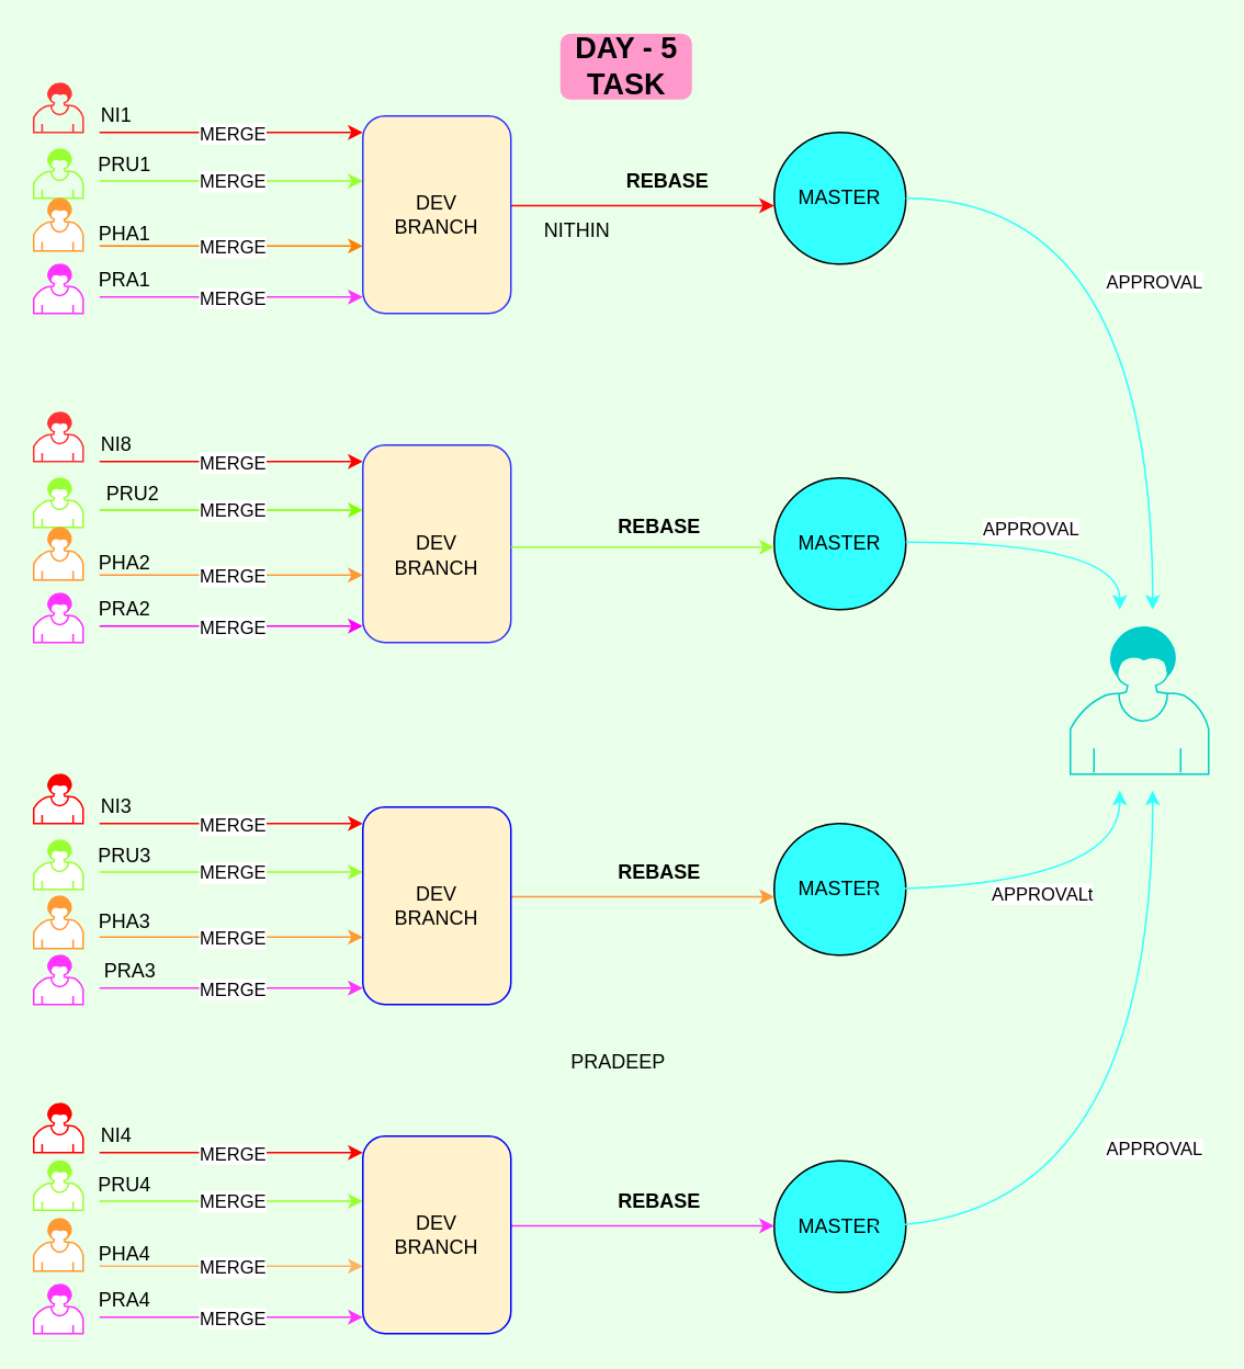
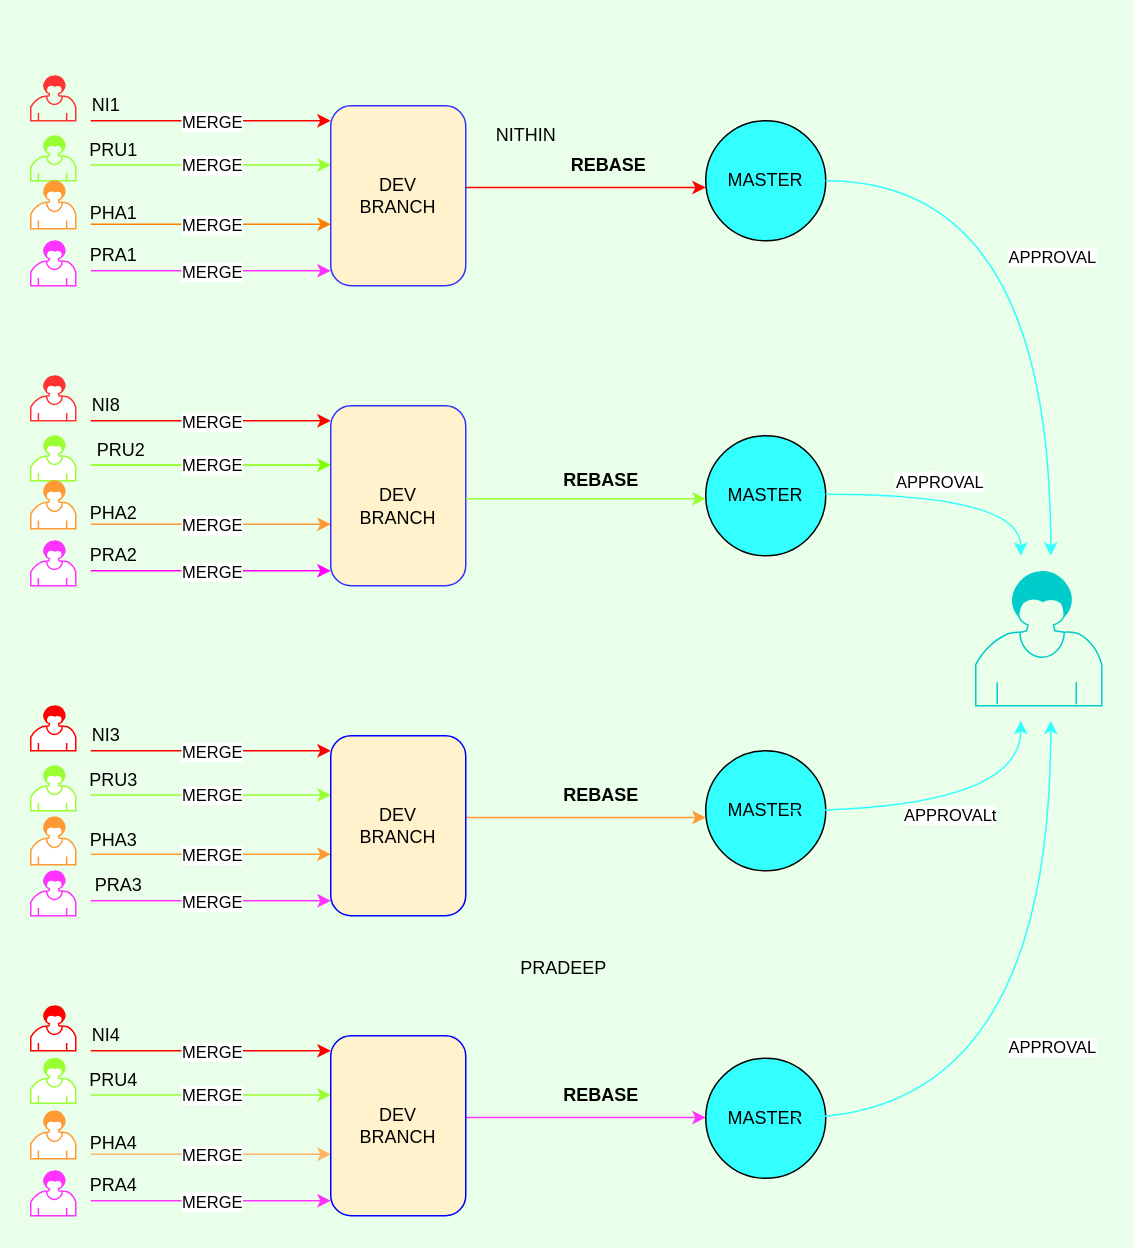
  <mxCell id="0" />
  <mxCell id="1" parent="0" />
- <mxCell id="2" value="NITHIN" style="text;html=1;align=center;verticalAlign=middle;resizable=0;points=[];autosize=1;rounded=1;" parent="1" vertex="1"><mxGeometry x="320" y="130" width="60" height="20" as="geometry" /></mxCell>
+ <mxCell id="2" value="NITHIN" style="text;html=1;align=center;verticalAlign=middle;resizable=0;points=[];autosize=1;rounded=1;" parent="1" vertex="1"><mxGeometry x="320" y="80" width="60" height="20" as="geometry" /></mxCell>
  <mxCell id="3" value="" style="shape=mxgraph.bpmn.user_task;html=1;outlineConnect=0;fillColor=none;strokeColor=#FF3333;rounded=1;" parent="1" vertex="1"><mxGeometry x="20" y="50" width="30" height="30" as="geometry" /></mxCell>
  <mxCell id="4" value="" style="shape=mxgraph.bpmn.user_task;html=1;outlineConnect=0;fillColor=none;strokeColor=#99FF33;rounded=1;" parent="1" vertex="1"><mxGeometry x="20" y="90" width="30" height="30" as="geometry" /></mxCell>
  <mxCell id="5" value="" style="shape=mxgraph.bpmn.user_task;html=1;outlineConnect=0;strokeColor=#FF9933;rounded=1;" parent="1" vertex="1"><mxGeometry x="20" y="120" width="30" height="32" as="geometry" /></mxCell>
  <mxCell id="6" value="" style="shape=mxgraph.bpmn.user_task;html=1;outlineConnect=0;strokeColor=#FF33FF;rounded=1;" parent="1" vertex="1"><mxGeometry x="20" y="160" width="30" height="30" as="geometry" /></mxCell>
  <mxCell id="7" value="MASTER" style="ellipse;whiteSpace=wrap;html=1;aspect=fixed;fillColor=#33FFFF;rounded=1;" parent="1" vertex="1"><mxGeometry x="470" y="80" width="80" height="80" as="geometry" /></mxCell>
  <mxCell id="8" value="" style="endArrow=classic;html=1;strokeColor=#FF0000;curved=1;" parent="1" edge="1"><mxGeometry relative="1" as="geometry"><mxPoint x="310" y="124.5" as="sourcePoint" /><mxPoint x="470" y="124.5" as="targetPoint" /></mxGeometry></mxCell>
  <mxCell id="9" value="" style="endArrow=classic;html=1;strokeColor=#FF0000;curved=1;" parent="1" edge="1"><mxGeometry relative="1" as="geometry"><mxPoint x="60" y="80" as="sourcePoint" /><mxPoint x="220" y="80" as="targetPoint" /></mxGeometry></mxCell>
  <mxCell id="10" value="MERGE" style="edgeLabel;resizable=0;html=1;align=center;verticalAlign=middle;rounded=1;" parent="9" connectable="0" vertex="1"><mxGeometry relative="1" as="geometry" /></mxCell>
  <mxCell id="11" value="" style="endArrow=classic;html=1;strokeColor=#99FF33;curved=1;" parent="1" edge="1"><mxGeometry relative="1" as="geometry"><mxPoint x="60" y="109.5" as="sourcePoint" /><mxPoint x="220" y="109.5" as="targetPoint" /></mxGeometry></mxCell>
  <mxCell id="12" value="MERGE" style="edgeLabel;resizable=0;html=1;align=center;verticalAlign=middle;rounded=1;" parent="11" connectable="0" vertex="1"><mxGeometry relative="1" as="geometry" /></mxCell>
  <mxCell id="13" value="" style="endArrow=classic;html=1;strokeColor=#FF8000;curved=1;" parent="1" edge="1"><mxGeometry relative="1" as="geometry"><mxPoint x="60" y="149" as="sourcePoint" /><mxPoint x="220" y="149" as="targetPoint" /></mxGeometry></mxCell>
  <mxCell id="14" value="MERGE" style="edgeLabel;resizable=0;html=1;align=center;verticalAlign=middle;rounded=1;" parent="13" connectable="0" vertex="1"><mxGeometry relative="1" as="geometry" /></mxCell>
  <mxCell id="15" value="" style="endArrow=classic;html=1;strokeColor=#FF33FF;curved=1;" parent="1" edge="1"><mxGeometry relative="1" as="geometry"><mxPoint x="60" y="180" as="sourcePoint" /><mxPoint x="220" y="180" as="targetPoint" /></mxGeometry></mxCell>
  <mxCell id="16" value="MERGE" style="edgeLabel;resizable=0;html=1;align=center;verticalAlign=middle;rounded=1;" parent="15" connectable="0" vertex="1"><mxGeometry relative="1" as="geometry" /></mxCell>
  <mxCell id="17" value="DEV&lt;br&gt;BRANCH" style="whiteSpace=wrap;html=1;strokeColor=#3333FF;fillColor=#FFF2CC;rounded=1;" parent="1" vertex="1"><mxGeometry x="220" y="70" width="90" height="120" as="geometry" /></mxCell>
  <mxCell id="18" value="PHA1" style="text;html=1;align=center;verticalAlign=middle;resizable=0;points=[];autosize=1;rounded=1;" parent="1" vertex="1"><mxGeometry x="50" y="132" width="50" height="20" as="geometry" /></mxCell>
  <mxCell id="19" value="PRA1" style="text;html=1;align=center;verticalAlign=middle;resizable=0;points=[];autosize=1;rounded=1;" parent="1" vertex="1"><mxGeometry x="50" y="160" width="50" height="20" as="geometry" /></mxCell>
  <mxCell id="20" value="NI1" style="text;html=1;align=center;verticalAlign=middle;resizable=0;points=[];autosize=1;rounded=1;" parent="1" vertex="1"><mxGeometry x="55" y="60" width="30" height="20" as="geometry" /></mxCell>
  <mxCell id="21" value="" style="shape=mxgraph.bpmn.user_task;html=1;outlineConnect=0;strokeColor=#FF3333;rounded=1;" parent="1" vertex="1"><mxGeometry x="20" y="250" width="30" height="30" as="geometry" /></mxCell>
  <mxCell id="22" value="" style="shape=mxgraph.bpmn.user_task;html=1;outlineConnect=0;strokeColor=#99FF33;rounded=1;" parent="1" vertex="1"><mxGeometry x="20" y="290" width="30" height="30" as="geometry" /></mxCell>
  <mxCell id="23" value="" style="shape=mxgraph.bpmn.user_task;html=1;outlineConnect=0;strokeColor=#FF9933;rounded=1;" parent="1" vertex="1"><mxGeometry x="20" y="320" width="30" height="32" as="geometry" /></mxCell>
  <mxCell id="24" value="" style="shape=mxgraph.bpmn.user_task;html=1;outlineConnect=0;strokeColor=#FF33FF;rounded=1;" parent="1" vertex="1"><mxGeometry x="20" y="360" width="30" height="30" as="geometry" /></mxCell>
  <mxCell id="25" value="MASTER" style="ellipse;whiteSpace=wrap;html=1;aspect=fixed;fillColor=#33FFFF;rounded=1;" parent="1" vertex="1"><mxGeometry x="470" y="290" width="80" height="80" as="geometry" /></mxCell>
  <mxCell id="26" value="" style="endArrow=classic;html=1;strokeColor=#FF0000;curved=1;" parent="1" edge="1"><mxGeometry relative="1" as="geometry"><mxPoint x="60" y="280" as="sourcePoint" /><mxPoint x="220" y="280" as="targetPoint" /></mxGeometry></mxCell>
  <mxCell id="27" value="MERGE" style="edgeLabel;resizable=0;html=1;align=center;verticalAlign=middle;rounded=1;" parent="26" connectable="0" vertex="1"><mxGeometry relative="1" as="geometry" /></mxCell>
  <mxCell id="28" value="" style="endArrow=classic;html=1;strokeColor=#80FF00;curved=1;" parent="1" edge="1"><mxGeometry relative="1" as="geometry"><mxPoint x="60" y="309.5" as="sourcePoint" /><mxPoint x="220" y="309.5" as="targetPoint" /></mxGeometry></mxCell>
  <mxCell id="29" value="MERGE" style="edgeLabel;resizable=0;html=1;align=center;verticalAlign=middle;rounded=1;" parent="28" connectable="0" vertex="1"><mxGeometry relative="1" as="geometry" /></mxCell>
  <mxCell id="30" value="" style="endArrow=classic;html=1;strokeColor=#FF9933;curved=1;" parent="1" edge="1"><mxGeometry relative="1" as="geometry"><mxPoint x="60" y="349" as="sourcePoint" /><mxPoint x="220" y="349" as="targetPoint" /></mxGeometry></mxCell>
  <mxCell id="31" value="MERGE" style="edgeLabel;resizable=0;html=1;align=center;verticalAlign=middle;rounded=1;" parent="30" connectable="0" vertex="1"><mxGeometry relative="1" as="geometry" /></mxCell>
  <mxCell id="32" value="" style="endArrow=classic;html=1;strokeColor=#FF00FF;curved=1;" parent="1" edge="1"><mxGeometry relative="1" as="geometry"><mxPoint x="60" y="380" as="sourcePoint" /><mxPoint x="220" y="380" as="targetPoint" /></mxGeometry></mxCell>
  <mxCell id="33" value="MERGE" style="edgeLabel;resizable=0;html=1;align=center;verticalAlign=middle;rounded=1;" parent="32" connectable="0" vertex="1"><mxGeometry relative="1" as="geometry" /></mxCell>
  <mxCell id="34" value="&lt;br&gt;DEV&lt;br&gt;BRANCH" style="whiteSpace=wrap;html=1;strokeColor=#3333FF;fillColor=#FFF2CC;rounded=1;" parent="1" vertex="1"><mxGeometry x="220" y="270" width="90" height="120" as="geometry" /></mxCell>
  <mxCell id="35" value="PHA2" style="text;html=1;align=center;verticalAlign=middle;resizable=0;points=[];autosize=1;rounded=1;" parent="1" vertex="1"><mxGeometry x="50" y="332" width="50" height="20" as="geometry" /></mxCell>
  <mxCell id="36" value="PRA2" style="text;html=1;align=center;verticalAlign=middle;resizable=0;points=[];autosize=1;rounded=1;" parent="1" vertex="1"><mxGeometry x="50" y="360" width="50" height="20" as="geometry" /></mxCell>
  <mxCell id="37" value="NI8" style="text;html=1;align=center;verticalAlign=middle;resizable=0;points=[];autosize=1;rounded=1;" parent="1" vertex="1"><mxGeometry x="55" y="260" width="30" height="20" as="geometry" /></mxCell>
  <mxCell id="38" value="" style="shape=mxgraph.bpmn.user_task;html=1;outlineConnect=0;strokeColor=#FF0000;rounded=1;" parent="1" vertex="1"><mxGeometry x="20" y="470" width="30" height="30" as="geometry" /></mxCell>
  <mxCell id="39" value="" style="shape=mxgraph.bpmn.user_task;html=1;outlineConnect=0;strokeColor=#99FF33;rounded=1;" parent="1" vertex="1"><mxGeometry x="20" y="510" width="30" height="30" as="geometry" /></mxCell>
  <mxCell id="40" value="" style="shape=mxgraph.bpmn.user_task;html=1;outlineConnect=0;strokeColor=#FF9933;rounded=1;" parent="1" vertex="1"><mxGeometry x="20" y="544" width="30" height="32" as="geometry" /></mxCell>
  <mxCell id="41" value="" style="shape=mxgraph.bpmn.user_task;html=1;outlineConnect=0;strokeColor=#FF33FF;rounded=1;" parent="1" vertex="1"><mxGeometry x="20" y="580" width="30" height="30" as="geometry" /></mxCell>
  <mxCell id="42" value="MASTER" style="ellipse;whiteSpace=wrap;html=1;aspect=fixed;fillColor=#33FFFF;rounded=1;" parent="1" vertex="1"><mxGeometry x="470" y="500" width="80" height="80" as="geometry" /></mxCell>
  <mxCell id="43" value="" style="endArrow=classic;html=1;strokeColor=#FF9933;curved=1;" parent="1" edge="1"><mxGeometry relative="1" as="geometry"><mxPoint x="310" y="544.5" as="sourcePoint" /><mxPoint x="470" y="544.5" as="targetPoint" /></mxGeometry></mxCell>
  <mxCell id="44" value="" style="endArrow=classic;html=1;strokeColor=#FF0000;curved=1;" parent="1" edge="1"><mxGeometry relative="1" as="geometry"><mxPoint x="60" y="500" as="sourcePoint" /><mxPoint x="220" y="500" as="targetPoint" /></mxGeometry></mxCell>
  <mxCell id="45" value="MERGE" style="edgeLabel;resizable=0;html=1;align=center;verticalAlign=middle;rounded=1;" parent="44" connectable="0" vertex="1"><mxGeometry relative="1" as="geometry" /></mxCell>
  <mxCell id="46" value="" style="endArrow=classic;html=1;strokeColor=#99FF33;curved=1;" parent="1" edge="1"><mxGeometry relative="1" as="geometry"><mxPoint x="60" y="529.5" as="sourcePoint" /><mxPoint x="220" y="529.5" as="targetPoint" /></mxGeometry></mxCell>
  <mxCell id="47" value="MERGE" style="edgeLabel;resizable=0;html=1;align=center;verticalAlign=middle;rounded=1;" parent="46" connectable="0" vertex="1"><mxGeometry relative="1" as="geometry" /></mxCell>
  <mxCell id="48" value="" style="endArrow=classic;html=1;strokeColor=#FF9933;curved=1;" parent="1" edge="1"><mxGeometry relative="1" as="geometry"><mxPoint x="60" y="569" as="sourcePoint" /><mxPoint x="220" y="569" as="targetPoint" /></mxGeometry></mxCell>
  <mxCell id="49" value="MERGE" style="edgeLabel;resizable=0;html=1;align=center;verticalAlign=middle;rounded=1;" parent="48" connectable="0" vertex="1"><mxGeometry relative="1" as="geometry" /></mxCell>
  <mxCell id="50" value="" style="endArrow=classic;html=1;strokeColor=#FF33FF;curved=1;" parent="1" edge="1"><mxGeometry relative="1" as="geometry"><mxPoint x="60" y="600" as="sourcePoint" /><mxPoint x="220" y="600" as="targetPoint" /></mxGeometry></mxCell>
  <mxCell id="51" value="MERGE" style="edgeLabel;resizable=0;html=1;align=center;verticalAlign=middle;rounded=1;" parent="50" connectable="0" vertex="1"><mxGeometry relative="1" as="geometry" /></mxCell>
  <mxCell id="52" value="DEV&lt;br&gt;BRANCH" style="whiteSpace=wrap;html=1;strokeColor=#0000FF;fillColor=#FFF2CC;rounded=1;" parent="1" vertex="1"><mxGeometry x="220" y="490" width="90" height="120" as="geometry" /></mxCell>
  <mxCell id="53" value="PHA3" style="text;html=1;align=center;verticalAlign=middle;resizable=0;points=[];autosize=1;rounded=1;" parent="1" vertex="1"><mxGeometry x="50" y="550" width="50" height="20" as="geometry" /></mxCell>
  <mxCell id="54" value="&amp;nbsp; &amp;nbsp; &amp;nbsp;PRA3" style="text;html=1;align=center;verticalAlign=middle;resizable=0;points=[];autosize=1;rounded=1;" parent="1" vertex="1"><mxGeometry x="40" y="580" width="60" height="20" as="geometry" /></mxCell>
  <mxCell id="55" value="NI3" style="text;html=1;align=center;verticalAlign=middle;resizable=0;points=[];autosize=1;rounded=1;" parent="1" vertex="1"><mxGeometry x="55" y="480" width="30" height="20" as="geometry" /></mxCell>
  <mxCell id="56" value="" style="shape=mxgraph.bpmn.user_task;html=1;outlineConnect=0;strokeColor=#FF0000;rounded=1;" parent="1" vertex="1"><mxGeometry x="20" y="670" width="30" height="30" as="geometry" /></mxCell>
  <mxCell id="57" value="" style="shape=mxgraph.bpmn.user_task;html=1;outlineConnect=0;strokeColor=#99FF33;rounded=1;" parent="1" vertex="1"><mxGeometry x="20" y="705" width="30" height="30" as="geometry" /></mxCell>
  <mxCell id="58" value="" style="shape=mxgraph.bpmn.user_task;html=1;outlineConnect=0;strokeColor=#FF9933;rounded=1;" parent="1" vertex="1"><mxGeometry x="20" y="740" width="30" height="32" as="geometry" /></mxCell>
  <mxCell id="59" value="" style="shape=mxgraph.bpmn.user_task;html=1;outlineConnect=0;strokeColor=#FF33FF;rounded=1;" parent="1" vertex="1"><mxGeometry x="20" y="780" width="30" height="30" as="geometry" /></mxCell>
  <mxCell id="60" value="MASTER" style="ellipse;whiteSpace=wrap;html=1;aspect=fixed;fillColor=#33FFFF;rounded=1;" parent="1" vertex="1"><mxGeometry x="470" y="705" width="80" height="80" as="geometry" /></mxCell>
  <mxCell id="61" value="" style="endArrow=classic;html=1;strokeColor=#FF33FF;curved=1;" parent="1" edge="1"><mxGeometry relative="1" as="geometry"><mxPoint x="310" y="744.5" as="sourcePoint" /><mxPoint x="470" y="744.5" as="targetPoint" /></mxGeometry></mxCell>
  <mxCell id="62" value="" style="endArrow=classic;html=1;strokeColor=#FF0000;curved=1;" parent="1" edge="1"><mxGeometry relative="1" as="geometry"><mxPoint x="60" y="700" as="sourcePoint" /><mxPoint x="220" y="700" as="targetPoint" /></mxGeometry></mxCell>
  <mxCell id="63" value="MERGE" style="edgeLabel;resizable=0;html=1;align=center;verticalAlign=middle;rounded=1;" parent="62" connectable="0" vertex="1"><mxGeometry relative="1" as="geometry" /></mxCell>
  <mxCell id="64" value="" style="endArrow=classic;html=1;strokeColor=#99FF33;curved=1;" parent="1" edge="1"><mxGeometry relative="1" as="geometry"><mxPoint x="60" y="729.5" as="sourcePoint" /><mxPoint x="220" y="729.5" as="targetPoint" /></mxGeometry></mxCell>
  <mxCell id="65" value="MERGE" style="edgeLabel;resizable=0;html=1;align=center;verticalAlign=middle;rounded=1;" parent="64" connectable="0" vertex="1"><mxGeometry relative="1" as="geometry" /></mxCell>
  <mxCell id="66" value="" style="endArrow=classic;html=1;strokeColor=#FFB366;curved=1;" parent="1" edge="1"><mxGeometry relative="1" as="geometry"><mxPoint x="60" y="769" as="sourcePoint" /><mxPoint x="220" y="769" as="targetPoint" /></mxGeometry></mxCell>
  <mxCell id="67" value="MERGE" style="edgeLabel;resizable=0;html=1;align=center;verticalAlign=middle;rounded=1;" parent="66" connectable="0" vertex="1"><mxGeometry relative="1" as="geometry" /></mxCell>
  <mxCell id="68" value="" style="endArrow=classic;html=1;strokeColor=#FF33FF;curved=1;" parent="1" edge="1"><mxGeometry relative="1" as="geometry"><mxPoint x="60" y="800" as="sourcePoint" /><mxPoint x="220" y="800" as="targetPoint" /></mxGeometry></mxCell>
  <mxCell id="69" value="MERGE" style="edgeLabel;resizable=0;html=1;align=center;verticalAlign=middle;rounded=1;" parent="68" connectable="0" vertex="1"><mxGeometry relative="1" as="geometry" /></mxCell>
  <mxCell id="70" value="DEV&lt;br&gt;BRANCH" style="whiteSpace=wrap;html=1;strokeColor=#0000FF;fillColor=#FFF2CC;rounded=1;" parent="1" vertex="1"><mxGeometry x="220" y="690" width="90" height="120" as="geometry" /></mxCell>
  <mxCell id="71" value="PHA4" style="text;html=1;align=center;verticalAlign=middle;resizable=0;points=[];autosize=1;rounded=1;" parent="1" vertex="1"><mxGeometry x="50" y="752" width="50" height="20" as="geometry" /></mxCell>
  <mxCell id="72" value="PRA4" style="text;html=1;align=center;verticalAlign=middle;resizable=0;points=[];autosize=1;rounded=1;" parent="1" vertex="1"><mxGeometry x="50" y="780" width="50" height="20" as="geometry" /></mxCell>
  <mxCell id="73" value="NI4" style="text;html=1;align=center;verticalAlign=middle;resizable=0;points=[];autosize=1;rounded=1;" parent="1" vertex="1"><mxGeometry x="55" y="680" width="30" height="20" as="geometry" /></mxCell>
  <mxCell id="74" value="&lt;b&gt;REBASE&lt;/b&gt;" style="text;html=1;align=center;verticalAlign=middle;resizable=0;points=[];autosize=1;rounded=1;" parent="1" vertex="1"><mxGeometry x="370" y="100" width="70" height="20" as="geometry" /></mxCell>
  <mxCell id="75" value="" style="endArrow=classic;html=1;strokeColor=#99FF33;curved=1;" parent="1" edge="1"><mxGeometry relative="1" as="geometry"><mxPoint x="310" y="332" as="sourcePoint" /><mxPoint x="470" y="332" as="targetPoint" /></mxGeometry></mxCell>
  <mxCell id="76" value="" style="edgeLabel;resizable=0;html=1;align=left;verticalAlign=bottom;strokeColor=#FF3333;rounded=1;" parent="75" connectable="0" vertex="1"><mxGeometry x="-1" relative="1" as="geometry"><mxPoint x="10" y="-32" as="offset" /></mxGeometry></mxCell>
  <mxCell id="77" value="&lt;b&gt;REBASE&lt;/b&gt;" style="text;html=1;align=center;verticalAlign=middle;resizable=0;points=[];autosize=1;rounded=1;" parent="1" vertex="1"><mxGeometry x="365" y="310" width="70" height="20" as="geometry" /></mxCell>
  <mxCell id="78" value="&lt;b&gt;REBASE&lt;/b&gt;" style="text;html=1;align=center;verticalAlign=middle;resizable=0;points=[];autosize=1;rounded=1;" parent="1" vertex="1"><mxGeometry x="365" y="520" width="70" height="20" as="geometry" /></mxCell>
- <mxCell id="79" value="&lt;font style=&quot;font-size: 18px&quot;&gt;&lt;b&gt;DAY - 5 &lt;br&gt;TASK&lt;/b&gt;&lt;/font&gt;" style="text;html=1;align=center;verticalAlign=middle;resizable=0;points=[];autosize=1;rounded=1;fillColor=#FF99CC;" parent="1" vertex="1"><mxGeometry x="340" y="20" width="80" height="40" as="geometry" /></mxCell>
  <mxCell id="80" value="" style="shape=mxgraph.bpmn.user_task;html=1;outlineConnect=0;strokeColor=#00CCCC;fillColor=none;rounded=1;" parent="1" vertex="1"><mxGeometry x="650" y="380" width="84" height="90" as="geometry" /></mxCell>
  <mxCell id="81" value="" style="endArrow=classic;html=1;strokeColor=#33FFFF;curved=1;" parent="1" edge="1"><mxGeometry relative="1" as="geometry"><mxPoint x="530" y="744.5" as="sourcePoint" /><mxPoint x="700" y="480" as="targetPoint" /><Array as="points"><mxPoint x="700" y="745" /></Array></mxGeometry></mxCell>
  <mxCell id="82" value="APPROVAL" style="edgeLabel;resizable=0;html=1;align=center;verticalAlign=middle;rounded=1;" parent="81" connectable="0" vertex="1"><mxGeometry relative="1" as="geometry" /></mxCell>
  <mxCell id="83" value="" style="endArrow=classic;html=1;strokeColor=#33FFFF;curved=1;" parent="1" edge="1"><mxGeometry relative="1" as="geometry"><mxPoint x="520" y="540" as="sourcePoint" /><mxPoint x="680" y="480" as="targetPoint" /><Array as="points"><mxPoint x="680" y="540" /></Array></mxGeometry></mxCell>
  <mxCell id="84" value="APPROVALt" style="edgeLabel;html=1;align=center;verticalAlign=middle;resizable=0;points=[];rounded=1;strokeColor=#33FFFF;" parent="83" vertex="1" connectable="0"><mxGeometry x="0.014" y="-2" relative="1" as="geometry"><mxPoint as="offset" /></mxGeometry></mxCell>
  <mxCell id="85" value="A" style="endArrow=classic;html=1;strokeColor=#33FFFF;curved=1;" parent="1" edge="1"><mxGeometry x="-0.181" y="9" relative="1" as="geometry"><mxPoint x="550" y="329" as="sourcePoint" /><mxPoint x="680" y="370" as="targetPoint" /><Array as="points"><mxPoint x="680" y="329" /></Array><mxPoint as="offset" /></mxGeometry></mxCell>
  <mxCell id="86" value="APPROVAL" style="edgeLabel;html=1;align=center;verticalAlign=middle;resizable=0;points=[];rounded=1;" parent="85" vertex="1" connectable="0"><mxGeometry x="-0.128" relative="1" as="geometry"><mxPoint y="-9" as="offset" /></mxGeometry></mxCell>
  <mxCell id="87" value="" style="endArrow=classic;html=1;strokeColor=#33FFFF;curved=1;" parent="1" edge="1"><mxGeometry relative="1" as="geometry"><mxPoint x="550" y="120" as="sourcePoint" /><mxPoint x="700" y="370" as="targetPoint" /><Array as="points"><mxPoint x="700" y="120" /></Array></mxGeometry></mxCell>
  <mxCell id="88" value="APPROVAL" style="edgeLabel;resizable=0;html=1;align=center;verticalAlign=middle;rounded=1;" parent="87" connectable="0" vertex="1"><mxGeometry relative="1" as="geometry" /></mxCell>
  <mxCell id="89" value="PRU1" style="text;html=1;align=center;verticalAlign=middle;resizable=0;points=[];autosize=1;" parent="1" vertex="1"><mxGeometry x="50" y="90" width="50" height="20" as="geometry" /></mxCell>
  <mxCell id="90" value="PRU2" style="text;html=1;align=center;verticalAlign=middle;resizable=0;points=[];autosize=1;" parent="1" vertex="1"><mxGeometry x="55" y="290" width="50" height="20" as="geometry" /></mxCell>
  <mxCell id="91" value="PRADEEP" style="text;html=1;align=center;verticalAlign=middle;resizable=0;points=[];autosize=1;" parent="1" vertex="1"><mxGeometry x="340" y="635" width="70" height="20" as="geometry" /></mxCell>
  <mxCell id="92" value="PRU4" style="text;html=1;align=center;verticalAlign=middle;resizable=0;points=[];autosize=1;" parent="1" vertex="1"><mxGeometry x="50" y="710" width="50" height="20" as="geometry" /></mxCell>
  <mxCell id="93" value="PRU3" style="text;html=1;align=center;verticalAlign=middle;resizable=0;points=[];autosize=1;" parent="1" vertex="1"><mxGeometry x="50" y="510" width="50" height="20" as="geometry" /></mxCell>
  <mxCell id="94" value="&lt;b&gt;REBASE&lt;/b&gt;" style="text;html=1;align=center;verticalAlign=middle;resizable=0;points=[];autosize=1;" parent="1" vertex="1"><mxGeometry x="365" y="720" width="70" height="20" as="geometry" /></mxCell>
